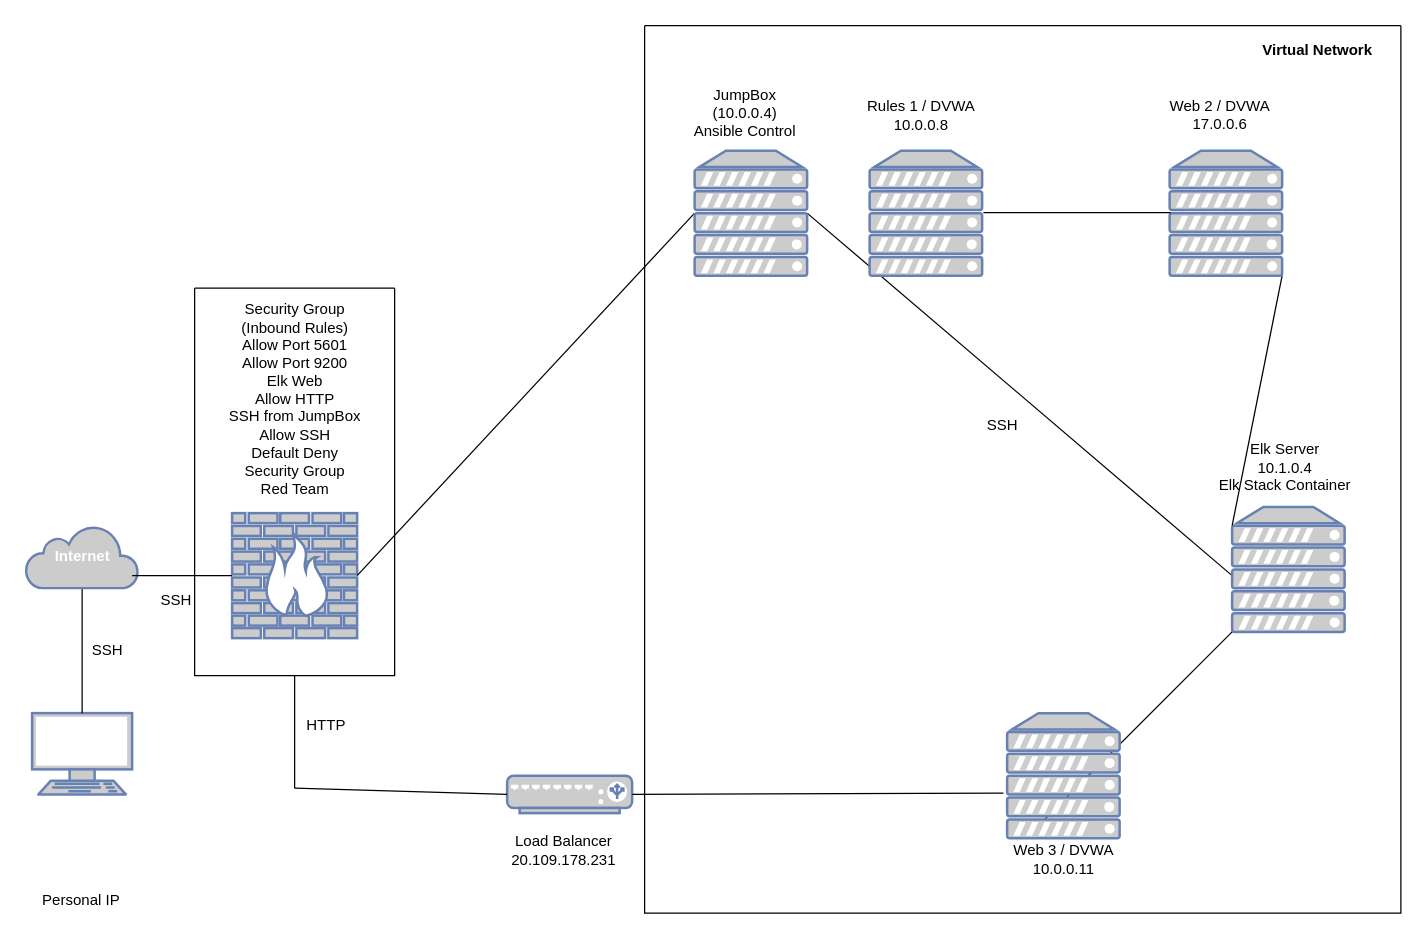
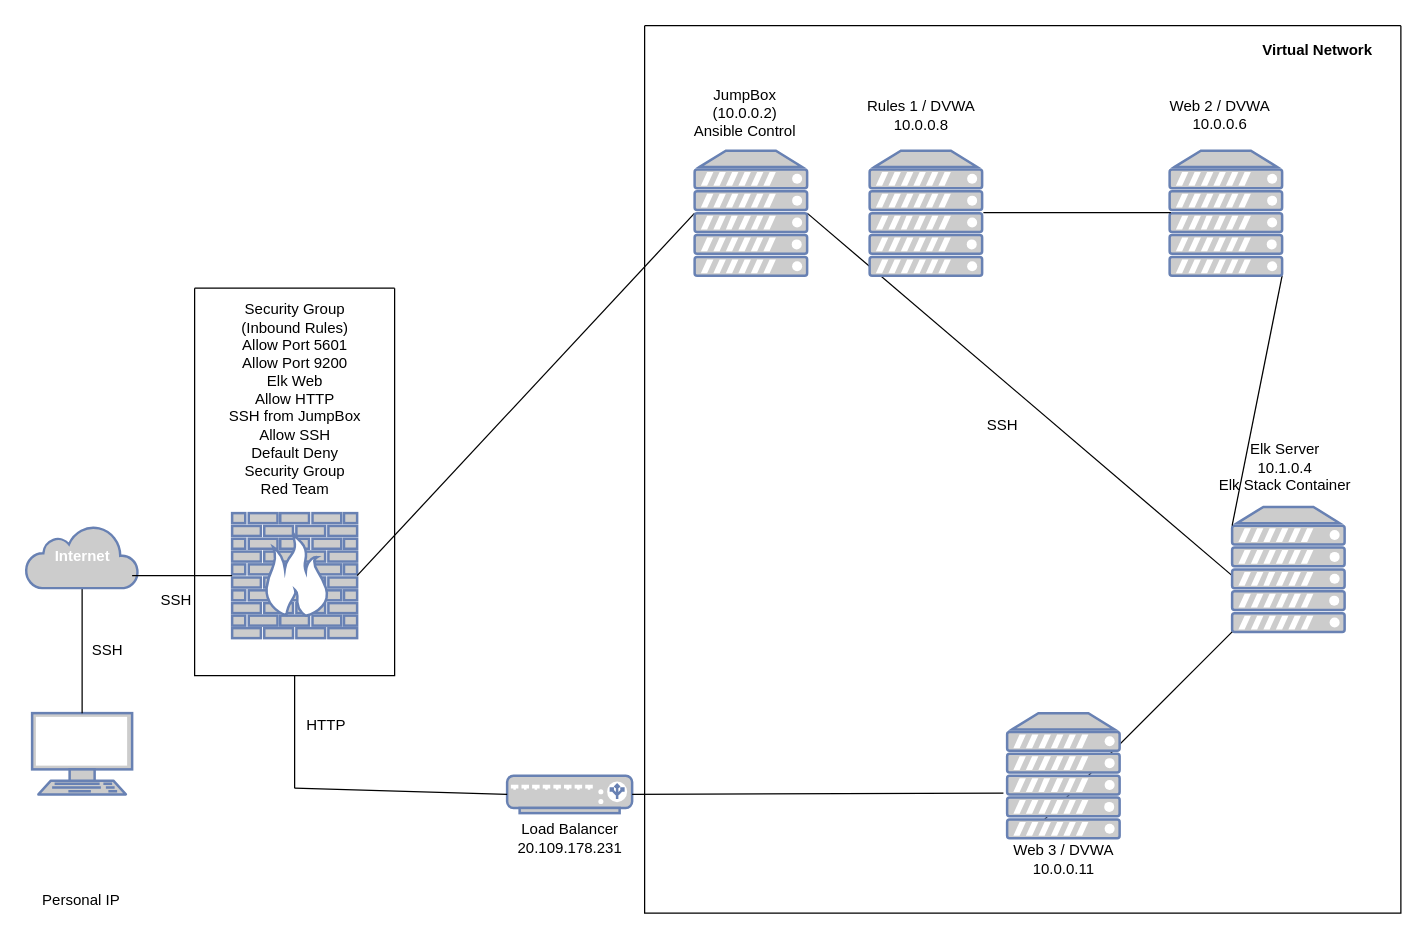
  <mxCell id="0" />
  <mxCell id="1" parent="0" />
  <mxCell id="2" value="" style="fontColor=#0066CC;verticalAlign=top;verticalLabelPosition=bottom;labelPosition=center;align=center;html=1;outlineConnect=0;fillColor=#CCCCCC;strokeColor=#6881B3;gradientColor=none;gradientDirection=north;strokeWidth=2;shape=mxgraph.networks.terminal;" parent="1" vertex="1"><mxGeometry x="25" y="570" width="80" height="65" as="geometry" /></mxCell>
  <mxCell id="3" value="Personal IP" style="text;html=1;align=center;verticalAlign=middle;resizable=0;points=[];autosize=1;strokeColor=none;fillColor=none;" parent="1" vertex="1"><mxGeometry x="24" y="710" width="80" height="20" as="geometry" /></mxCell>
  <mxCell id="4" value="" style="endArrow=none;html=1;rounded=0;exitX=0.5;exitY=0;exitDx=0;exitDy=0;exitPerimeter=0;" parent="1" source="2" edge="1"><mxGeometry width="50" height="50" relative="1" as="geometry"><mxPoint x="325" y="510" as="sourcePoint" /><mxPoint x="65" y="465" as="targetPoint" /></mxGeometry></mxCell>
  <mxCell id="5" value="&lt;b&gt;Internet&lt;/b&gt;" style="html=1;outlineConnect=0;fillColor=#CCCCCC;strokeColor=#6881B3;gradientColor=none;gradientDirection=north;strokeWidth=2;shape=mxgraph.networks.cloud;fontColor=#ffffff;" parent="1" vertex="1"><mxGeometry x="20" y="420" width="90" height="50" as="geometry" /></mxCell>
  <mxCell id="6" value="SSH" style="text;html=1;align=center;verticalAlign=middle;resizable=0;points=[];autosize=1;strokeColor=none;fillColor=none;fontColor=#000000;" parent="1" vertex="1"><mxGeometry x="65" y="510" width="40" height="20" as="geometry" /></mxCell>
  <mxCell id="7" value="" style="fontColor=#0066CC;verticalAlign=top;verticalLabelPosition=bottom;labelPosition=center;align=center;html=1;outlineConnect=0;fillColor=#CCCCCC;strokeColor=#6881B3;gradientColor=none;gradientDirection=north;strokeWidth=2;shape=mxgraph.networks.firewall;" parent="1" vertex="1"><mxGeometry x="185" y="410" width="100" height="100" as="geometry" /></mxCell>
  <mxCell id="8" value="" style="endArrow=none;html=1;rounded=0;fontColor=#000000;entryX=0;entryY=0.5;entryDx=0;entryDy=0;entryPerimeter=0;" parent="1" target="7" edge="1"><mxGeometry width="50" height="50" relative="1" as="geometry"><mxPoint x="105" y="460" as="sourcePoint" /><mxPoint x="255" y="460" as="targetPoint" /></mxGeometry></mxCell>
  <mxCell id="9" value="&lt;br&gt;&lt;br&gt;&lt;br&gt;&lt;br&gt;Security Group&lt;br&gt;(Inbound Rules)&lt;br&gt;Allow Port 5601&lt;br&gt;Allow Port 9200&lt;br&gt;Elk Web&lt;br&gt;Allow HTTP&lt;br&gt;SSH from JumpBox&lt;br&gt;Allow SSH&lt;br&gt;Default Deny&lt;br&gt;Security Group&lt;br&gt;Red Team" style="text;html=1;align=center;verticalAlign=middle;resizable=0;points=[];autosize=1;strokeColor=none;fillColor=none;fontColor=#000000;" parent="1" vertex="1"><mxGeometry x="175" y="180" width="120" height="220" as="geometry" /></mxCell>
  <mxCell id="10" value="&amp;nbsp; &amp;nbsp; SSH&amp;nbsp;" style="text;html=1;align=center;verticalAlign=middle;resizable=0;points=[];autosize=1;strokeColor=none;fillColor=none;fontColor=#000000;" parent="1" vertex="1"><mxGeometry x="105" y="470" width="60" height="20" as="geometry" /></mxCell>
  <mxCell id="11" value="" style="swimlane;startSize=0;fontColor=#000000;" parent="1" vertex="1"><mxGeometry x="155" y="230" width="160" height="310" as="geometry" /></mxCell>
  <mxCell id="12" value="" style="endArrow=none;html=1;rounded=0;fontColor=#000000;exitX=1;exitY=0.5;exitDx=0;exitDy=0;exitPerimeter=0;entryX=0;entryY=0.5;entryDx=0;entryDy=0;entryPerimeter=0;" parent="1" source="7" target="32" edge="1"><mxGeometry width="50" height="50" relative="1" as="geometry"><mxPoint x="325" y="490" as="sourcePoint" /><mxPoint x="495" y="460" as="targetPoint" /></mxGeometry></mxCell>
  <mxCell id="13" value="" style="endArrow=none;html=1;rounded=0;fontColor=#000000;exitX=1;exitY=0.5;exitDx=0;exitDy=0;exitPerimeter=0;" parent="1" source="32" edge="1"><mxGeometry width="50" height="50" relative="1" as="geometry"><mxPoint x="565" y="500" as="sourcePoint" /><mxPoint x="985" y="460" as="targetPoint" /></mxGeometry></mxCell>
  <mxCell id="14" value="" style="fontColor=#0066CC;verticalAlign=top;verticalLabelPosition=bottom;labelPosition=center;align=center;html=1;outlineConnect=0;fillColor=#CCCCCC;strokeColor=#6881B3;gradientColor=none;gradientDirection=north;strokeWidth=2;shape=mxgraph.networks.server;" parent="1" vertex="1"><mxGeometry x="985" y="405" width="90" height="100" as="geometry" /></mxCell>
  <mxCell id="15" value="&lt;br&gt;Elk Server&lt;br&gt;10.1.0.4&lt;br&gt;Elk Stack Container" style="text;html=1;align=center;verticalAlign=middle;resizable=0;points=[];autosize=1;strokeColor=none;fillColor=none;fontColor=#000000;" parent="1" vertex="1"><mxGeometry x="967" y="336" width="120" height="60" as="geometry" /></mxCell>
  <mxCell id="16" value="" style="endArrow=none;html=1;rounded=0;fontColor=#000000;exitX=0;exitY=0.15;exitDx=0;exitDy=0;exitPerimeter=0;entryX=1;entryY=1;entryDx=0;entryDy=0;entryPerimeter=0;" parent="1" source="14" target="17" edge="1"><mxGeometry width="50" height="50" relative="1" as="geometry"><mxPoint x="735" y="490" as="sourcePoint" /><mxPoint x="845" y="270" as="targetPoint" /></mxGeometry></mxCell>
  <mxCell id="17" value="" style="fontColor=#0066CC;verticalAlign=top;verticalLabelPosition=bottom;labelPosition=center;align=center;html=1;outlineConnect=0;fillColor=#CCCCCC;strokeColor=#6881B3;gradientColor=none;gradientDirection=north;strokeWidth=2;shape=mxgraph.networks.server;" parent="1" vertex="1"><mxGeometry x="935" y="120" width="90" height="100" as="geometry" /></mxCell>
- <mxCell id="18" value="&lt;br&gt;&lt;br&gt;&lt;br&gt;Web 2 / DVWA&lt;br&gt;17.0.0.6" style="text;html=1;align=center;verticalAlign=middle;resizable=0;points=[];autosize=1;strokeColor=none;fillColor=none;fontColor=#000000;" parent="1" vertex="1"><mxGeometry x="925" y="30" width="100" height="80" as="geometry" /></mxCell>
+ <mxCell id="18" value="&lt;br&gt;&lt;br&gt;&lt;br&gt;Web 2 / DVWA&lt;br&gt;10.0.0.6" style="text;html=1;align=center;verticalAlign=middle;resizable=0;points=[];autosize=1;strokeColor=none;fillColor=none;fontColor=#000000;" parent="1" vertex="1"><mxGeometry x="925" y="30" width="100" height="80" as="geometry" /></mxCell>
  <mxCell id="19" value="" style="endArrow=none;html=1;rounded=0;fontColor=#000000;" parent="1" edge="1"><mxGeometry width="50" height="50" relative="1" as="geometry"><mxPoint x="786" y="169.5" as="sourcePoint" /><mxPoint x="936" y="169.5" as="targetPoint" /></mxGeometry></mxCell>
  <mxCell id="20" value="" style="fontColor=#0066CC;verticalAlign=top;verticalLabelPosition=bottom;labelPosition=center;align=center;html=1;outlineConnect=0;fillColor=#CCCCCC;strokeColor=#6881B3;gradientColor=none;gradientDirection=north;strokeWidth=2;shape=mxgraph.networks.server;" parent="1" vertex="1"><mxGeometry x="695" y="120" width="90" height="100" as="geometry" /></mxCell>
  <mxCell id="21" value="&lt;br&gt;Rules 1 / DVWA&lt;br&gt;10.0.0.8" style="text;html=1;align=center;verticalAlign=middle;resizable=0;points=[];autosize=1;strokeColor=none;fillColor=none;fontColor=#000000;" parent="1" vertex="1"><mxGeometry x="686" y="60" width="100" height="50" as="geometry" /></mxCell>
  <mxCell id="22" value="" style="endArrow=none;html=1;rounded=0;fontColor=#000000;" parent="1" edge="1"><mxGeometry width="50" height="50" relative="1" as="geometry"><mxPoint x="835" y="655" as="sourcePoint" /><mxPoint x="985" y="505" as="targetPoint" /></mxGeometry></mxCell>
  <mxCell id="23" value="" style="fontColor=#0066CC;verticalAlign=top;verticalLabelPosition=bottom;labelPosition=center;align=center;html=1;outlineConnect=0;fillColor=#CCCCCC;strokeColor=#6881B3;gradientColor=none;gradientDirection=north;strokeWidth=2;shape=mxgraph.networks.server;" parent="1" vertex="1"><mxGeometry x="805" y="570" width="90" height="100" as="geometry" /></mxCell>
  <mxCell id="24" value="&lt;br&gt;Web 3 / DVWA&lt;br&gt;10.0.0.11" style="text;html=1;align=center;verticalAlign=middle;resizable=0;points=[];autosize=1;strokeColor=none;fillColor=none;fontColor=#000000;" parent="1" vertex="1"><mxGeometry x="800" y="655" width="100" height="50" as="geometry" /></mxCell>
  <mxCell id="25" value="" style="fontColor=#0066CC;verticalAlign=top;verticalLabelPosition=bottom;labelPosition=center;align=center;html=1;outlineConnect=0;fillColor=#CCCCCC;strokeColor=#6881B3;gradientColor=none;gradientDirection=north;strokeWidth=2;shape=mxgraph.networks.load_balancer;" parent="1" vertex="1"><mxGeometry x="405" y="620" width="100" height="30" as="geometry" /></mxCell>
  <mxCell id="26" value="" style="endArrow=none;html=1;rounded=0;fontColor=#000000;exitX=1;exitY=0.5;exitDx=0;exitDy=0;exitPerimeter=0;entryX=-0.033;entryY=0.64;entryDx=0;entryDy=0;entryPerimeter=0;" parent="1" source="25" target="23" edge="1"><mxGeometry width="50" height="50" relative="1" as="geometry"><mxPoint x="525" y="670" as="sourcePoint" /><mxPoint x="795" y="630" as="targetPoint" /></mxGeometry></mxCell>
- <mxCell id="27" value="Load Balancer&lt;br&gt;20.109.178.231" style="text;html=1;align=center;verticalAlign=middle;resizable=0;points=[];autosize=1;strokeColor=none;fillColor=none;fontColor=#000000;" parent="1" vertex="1"><mxGeometry x="400" y="665" width="100" height="30" as="geometry" /></mxCell>
+ <mxCell id="27" value="Load Balancer&lt;br&gt;20.109.178.231" style="text;html=1;align=center;verticalAlign=middle;resizable=0;points=[];autosize=1;strokeColor=none;fillColor=none;fontColor=#000000;" parent="1" vertex="1"><mxGeometry x="405" y="655" width="100" height="30" as="geometry" /></mxCell>
  <mxCell id="28" value="" style="endArrow=none;html=1;rounded=0;fontColor=#000000;exitX=0;exitY=0.5;exitDx=0;exitDy=0;exitPerimeter=0;" parent="1" source="25" edge="1"><mxGeometry width="50" height="50" relative="1" as="geometry"><mxPoint x="555" y="620" as="sourcePoint" /><mxPoint x="235" y="630" as="targetPoint" /></mxGeometry></mxCell>
  <mxCell id="29" value="" style="endArrow=none;html=1;rounded=0;fontColor=#000000;entryX=0.5;entryY=1;entryDx=0;entryDy=0;" parent="1" target="11" edge="1"><mxGeometry width="50" height="50" relative="1" as="geometry"><mxPoint x="235" y="630" as="sourcePoint" /><mxPoint x="605" y="570" as="targetPoint" /></mxGeometry></mxCell>
  <mxCell id="30" value="HTTP" style="text;html=1;align=center;verticalAlign=middle;resizable=0;points=[];autosize=1;strokeColor=none;fillColor=none;fontColor=#000000;" parent="1" vertex="1"><mxGeometry x="235" y="570" width="50" height="20" as="geometry" /></mxCell>
  <mxCell id="31" value="" style="swimlane;startSize=0;fontColor=#000000;" parent="1" vertex="1"><mxGeometry x="515" y="20" width="605" height="710" as="geometry" /></mxCell>
  <mxCell id="32" value="" style="fontColor=#0066CC;verticalAlign=top;verticalLabelPosition=bottom;labelPosition=center;align=center;html=1;outlineConnect=0;fillColor=#CCCCCC;strokeColor=#6881B3;gradientColor=none;gradientDirection=north;strokeWidth=2;shape=mxgraph.networks.server;" parent="31" vertex="1"><mxGeometry x="40" y="100" width="90" height="100" as="geometry" /></mxCell>
- <mxCell id="33" value="JumpBox&lt;br&gt;(10.0.0.4)&lt;br&gt;Ansible Control" style="text;html=1;align=center;verticalAlign=middle;resizable=0;points=[];autosize=1;strokeColor=none;fillColor=none;fontColor=#000000;" parent="31" vertex="1"><mxGeometry x="30" y="45" width="100" height="50" as="geometry" /></mxCell>
+ <mxCell id="33" value="JumpBox&lt;br&gt;(10.0.0.2)&lt;br&gt;Ansible Control" style="text;html=1;align=center;verticalAlign=middle;resizable=0;points=[];autosize=1;strokeColor=none;fillColor=none;fontColor=#000000;" parent="31" vertex="1"><mxGeometry x="30" y="45" width="100" height="50" as="geometry" /></mxCell>
  <mxCell id="34" value="SSH" style="text;html=1;align=center;verticalAlign=middle;resizable=0;points=[];autosize=1;strokeColor=none;fillColor=none;fontColor=#000000;" parent="1" vertex="1"><mxGeometry x="781" y="330" width="40" height="20" as="geometry" /></mxCell>
  <mxCell id="35" value="&lt;b&gt;Virtual Network&lt;/b&gt;" style="text;html=1;align=center;verticalAlign=middle;resizable=0;points=[];autosize=1;strokeColor=none;fillColor=none;fontColor=#000000;" parent="1" vertex="1"><mxGeometry x="1003" y="30" width="100" height="20" as="geometry" /></mxCell>
